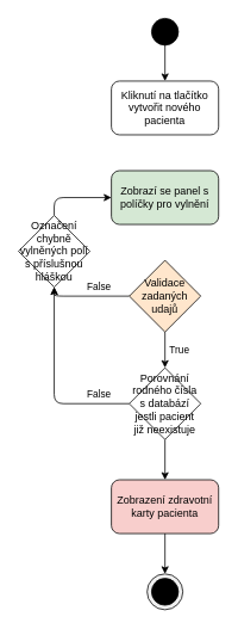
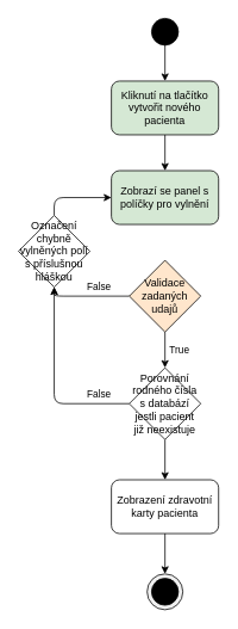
  <mxCell id="0" />
  <mxCell id="1" parent="0" />
  <mxCell id="2" value="" style="edgeStyle=none;html=1;strokeColor=#000000;" parent="1" source="3" target="5" edge="1"><mxGeometry relative="1" as="geometry" /></mxCell>
  <mxCell id="3" value="" style="ellipse;whiteSpace=wrap;html=1;aspect=fixed;fillColor=#000000;strokeColor=#000000;" parent="1" vertex="1"><mxGeometry x="169" y="20" width="30" height="30" as="geometry" /></mxCell>
- <mxCell id="5" value="Kliknutí na tlačítko vytvořit nového pacienta" style="rounded=1;whiteSpace=wrap;html=1;strokeColor=#000000;" parent="1" vertex="1"><mxGeometry x="124" y="90" width="120" height="60" as="geometry" /></mxCell>
+ <mxCell id="4" value="" style="edgeStyle=none;html=1;strokeColor=#000000;" parent="1" source="5" target="6" edge="1"><mxGeometry relative="1" as="geometry" /></mxCell>
+ <mxCell id="5" value="Kliknutí na tlačítko vytvořit nového pacienta" style="rounded=1;whiteSpace=wrap;html=1;strokeColor=#000000;fillColor=#d5e8d4;" parent="1" vertex="1"><mxGeometry x="124" y="90" width="120" height="60" as="geometry" /></mxCell>
  <mxCell id="6" value="Zobrazí se panel s políčky pro vylnění" style="rounded=1;whiteSpace=wrap;html=1;strokeColor=#000000;fillColor=#d5e8d4;" parent="1" vertex="1"><mxGeometry x="124" y="190" width="120" height="60" as="geometry" /></mxCell>
  <mxCell id="7" value="True" style="edgeStyle=none;html=1;strokeColor=#000000;" parent="1" source="9" target="12" edge="1"><mxGeometry y="16" relative="1" as="geometry"><mxPoint as="offset" /></mxGeometry></mxCell>
  <mxCell id="8" value="False" style="edgeStyle=none;html=1;exitX=0;exitY=0.5;exitDx=0;exitDy=0;entryX=0.5;entryY=1;entryDx=0;entryDy=0;strokeColor=#000000;" parent="1" source="9" target="14" edge="1"><mxGeometry x="-0.277" y="-10" relative="1" as="geometry"><Array as="points"><mxPoint x="60" y="330" /></Array><mxPoint as="offset" /></mxGeometry></mxCell>
  <mxCell id="9" value="Validace zadaných udajů" style="rhombus;whiteSpace=wrap;html=1;strokeColor=#000000;fillColor=#ffe6cc;" parent="1" vertex="1"><mxGeometry x="144" y="290" width="80" height="80" as="geometry" /></mxCell>
  <mxCell id="10" value="False" style="edgeStyle=none;html=1;exitX=0;exitY=0.5;exitDx=0;exitDy=0;entryX=0.5;entryY=1;entryDx=0;entryDy=0;strokeColor=#000000;" parent="1" source="12" target="14" edge="1"><mxGeometry x="-0.682" y="-10" relative="1" as="geometry"><Array as="points"><mxPoint x="60" y="450" /></Array><mxPoint as="offset" /></mxGeometry></mxCell>
  <mxCell id="11" value="" style="edgeStyle=none;html=1;strokeColor=#000000;" parent="1" source="12" target="16" edge="1"><mxGeometry relative="1" as="geometry" /></mxCell>
  <mxCell id="12" value="Porovnání rodného čísla s databází jestli pacient již neexistuje" style="rhombus;whiteSpace=wrap;html=1;strokeColor=#000000;" parent="1" vertex="1"><mxGeometry x="144" y="410" width="80" height="80" as="geometry" /></mxCell>
  <mxCell id="13" style="edgeStyle=none;html=1;exitX=0.5;exitY=0;exitDx=0;exitDy=0;entryX=0;entryY=0.5;entryDx=0;entryDy=0;strokeColor=#000000;" parent="1" source="14" target="6" edge="1"><mxGeometry relative="1" as="geometry"><Array as="points"><mxPoint x="60" y="220" /></Array></mxGeometry></mxCell>
  <mxCell id="14" value="Označení chybně vylněných polí s příslušnou hláškou" style="rhombus;whiteSpace=wrap;html=1;strokeColor=#000000;" parent="1" vertex="1"><mxGeometry x="20" y="240" width="80" height="80" as="geometry" /></mxCell>
  <mxCell id="15" style="edgeStyle=none;html=1;exitX=0.5;exitY=1;exitDx=0;exitDy=0;entryX=0.5;entryY=0;entryDx=0;entryDy=0;strokeColor=#000000;" parent="1" source="16" target="17" edge="1"><mxGeometry relative="1" as="geometry" /></mxCell>
- <mxCell id="16" value="Zobrazení zdravotní karty pacienta" style="rounded=1;whiteSpace=wrap;html=1;strokeColor=#000000;fillColor=#f8cecc;" parent="1" vertex="1"><mxGeometry x="124" y="535" width="120" height="60" as="geometry" /></mxCell>
+ <mxCell id="16" value="Zobrazení zdravotní karty pacienta" style="rounded=1;whiteSpace=wrap;html=1;strokeColor=#000000;" parent="1" vertex="1"><mxGeometry x="124" y="535" width="120" height="60" as="geometry" /></mxCell>
  <mxCell id="17" value="" style="ellipse;whiteSpace=wrap;html=1;aspect=fixed;strokeColor=#000000;fillColor=#F0F0F0;" parent="1" vertex="1"><mxGeometry x="164" y="640" width="40" height="40" as="geometry" /></mxCell>
  <mxCell id="18" value="" style="ellipse;whiteSpace=wrap;html=1;aspect=fixed;strokeColor=#000000;fillColor=#000000;" parent="1" vertex="1"><mxGeometry x="169" y="645" width="30" height="30" as="geometry" /></mxCell>
